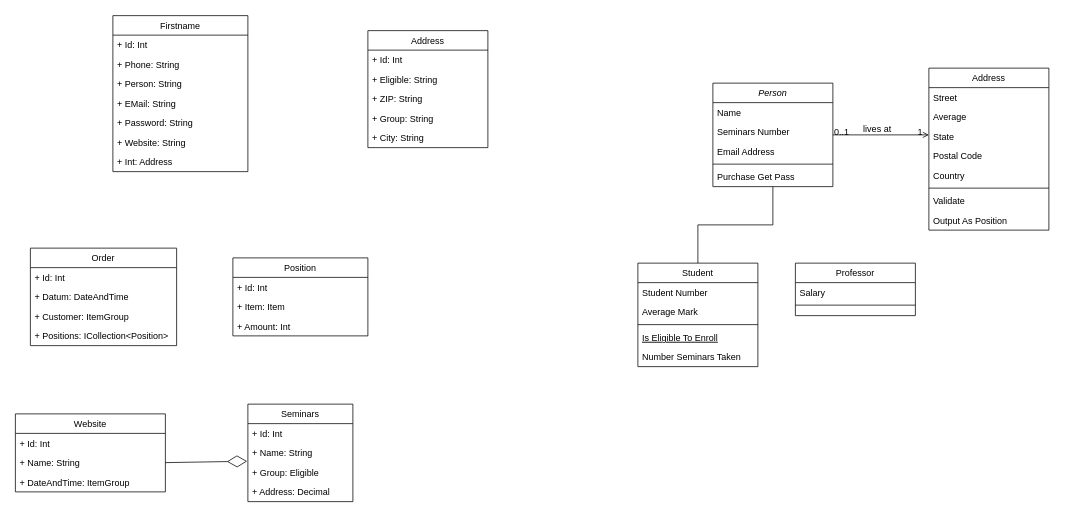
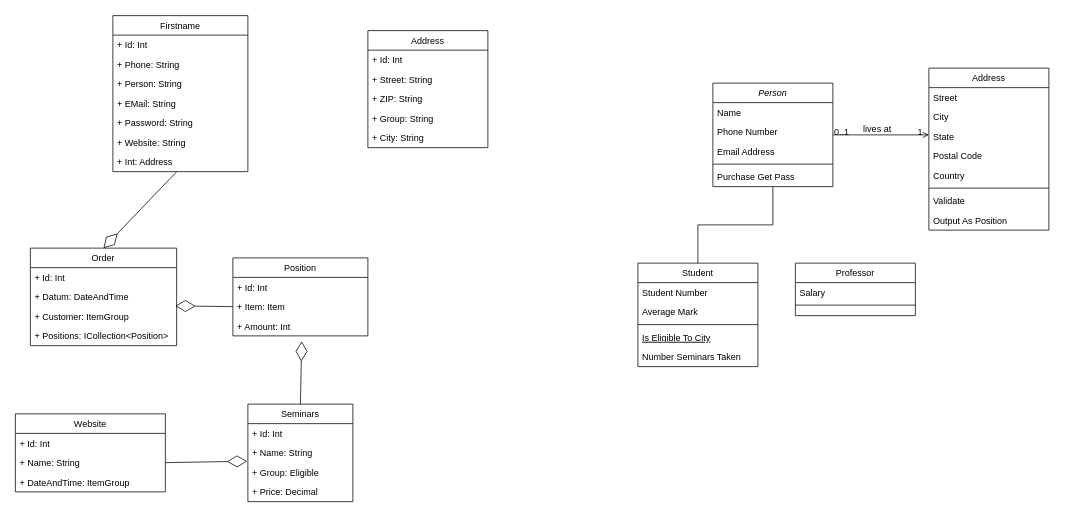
  <mxCell id="0" />
  <mxCell id="1" parent="0" />
  <mxCell id="2" value="Person" style="swimlane;fontStyle=2;align=center;verticalAlign=top;childLayout=stackLayout;horizontal=1;startSize=26;horizontalStack=0;resizeParent=1;resizeLast=0;collapsible=1;marginBottom=0;rounded=0;shadow=0;strokeWidth=1;" parent="1" vertex="1"><mxGeometry x="950" y="110" width="160" height="138" as="geometry"><mxRectangle x="220" y="120" width="160" height="26" as="alternateBounds" /></mxGeometry></mxCell>
  <mxCell id="3" value="Name" style="text;align=left;verticalAlign=top;spacingLeft=4;spacingRight=4;overflow=hidden;rotatable=0;points=[[0,0.5],[1,0.5]];portConstraint=eastwest;" parent="2" vertex="1"><mxGeometry y="26" width="160" height="26" as="geometry" /></mxCell>
- <mxCell id="4" value="Seminars Number" style="text;align=left;verticalAlign=top;spacingLeft=4;spacingRight=4;overflow=hidden;rotatable=0;points=[[0,0.5],[1,0.5]];portConstraint=eastwest;rounded=0;shadow=0;html=0;" parent="2" vertex="1"><mxGeometry y="52" width="160" height="26" as="geometry" /></mxCell>
+ <mxCell id="4" value="Phone Number" style="text;align=left;verticalAlign=top;spacingLeft=4;spacingRight=4;overflow=hidden;rotatable=0;points=[[0,0.5],[1,0.5]];portConstraint=eastwest;rounded=0;shadow=0;html=0;" parent="2" vertex="1"><mxGeometry y="52" width="160" height="26" as="geometry" /></mxCell>
  <mxCell id="5" value="Email Address" style="text;align=left;verticalAlign=top;spacingLeft=4;spacingRight=4;overflow=hidden;rotatable=0;points=[[0,0.5],[1,0.5]];portConstraint=eastwest;rounded=0;shadow=0;html=0;" parent="2" vertex="1"><mxGeometry y="78" width="160" height="26" as="geometry" /></mxCell>
  <mxCell id="6" value="" style="line;html=1;strokeWidth=1;align=left;verticalAlign=middle;spacingTop=-1;spacingLeft=3;spacingRight=3;rotatable=0;labelPosition=right;points=[];portConstraint=eastwest;" parent="2" vertex="1"><mxGeometry y="104" width="160" height="8" as="geometry" /></mxCell>
  <mxCell id="7" value="Purchase Get Pass" style="text;align=left;verticalAlign=top;spacingLeft=4;spacingRight=4;overflow=hidden;rotatable=0;points=[[0,0.5],[1,0.5]];portConstraint=eastwest;" parent="2" vertex="1"><mxGeometry y="112" width="160" height="26" as="geometry" /></mxCell>
  <mxCell id="8" value="Student" style="swimlane;fontStyle=0;align=center;verticalAlign=top;childLayout=stackLayout;horizontal=1;startSize=26;horizontalStack=0;resizeParent=1;resizeLast=0;collapsible=1;marginBottom=0;rounded=0;shadow=0;strokeWidth=1;" parent="1" vertex="1"><mxGeometry x="850" y="350" width="160" height="138" as="geometry"><mxRectangle x="130" y="380" width="160" height="26" as="alternateBounds" /></mxGeometry></mxCell>
  <mxCell id="9" value="Student Number" style="text;align=left;verticalAlign=top;spacingLeft=4;spacingRight=4;overflow=hidden;rotatable=0;points=[[0,0.5],[1,0.5]];portConstraint=eastwest;" parent="8" vertex="1"><mxGeometry y="26" width="160" height="26" as="geometry" /></mxCell>
  <mxCell id="10" value="Average Mark" style="text;align=left;verticalAlign=top;spacingLeft=4;spacingRight=4;overflow=hidden;rotatable=0;points=[[0,0.5],[1,0.5]];portConstraint=eastwest;rounded=0;shadow=0;html=0;" parent="8" vertex="1"><mxGeometry y="52" width="160" height="26" as="geometry" /></mxCell>
  <mxCell id="11" value="" style="line;html=1;strokeWidth=1;align=left;verticalAlign=middle;spacingTop=-1;spacingLeft=3;spacingRight=3;rotatable=0;labelPosition=right;points=[];portConstraint=eastwest;" parent="8" vertex="1"><mxGeometry y="78" width="160" height="8" as="geometry" /></mxCell>
- <mxCell id="12" value="Is Eligible To Enroll" style="text;align=left;verticalAlign=top;spacingLeft=4;spacingRight=4;overflow=hidden;rotatable=0;points=[[0,0.5],[1,0.5]];portConstraint=eastwest;fontStyle=4" parent="8" vertex="1"><mxGeometry y="86" width="160" height="26" as="geometry" /></mxCell>
+ <mxCell id="12" value="Is Eligible To City" style="text;align=left;verticalAlign=top;spacingLeft=4;spacingRight=4;overflow=hidden;rotatable=0;points=[[0,0.5],[1,0.5]];portConstraint=eastwest;fontStyle=4" parent="8" vertex="1"><mxGeometry y="86" width="160" height="26" as="geometry" /></mxCell>
  <mxCell id="13" value="Number Seminars Taken" style="text;align=left;verticalAlign=top;spacingLeft=4;spacingRight=4;overflow=hidden;rotatable=0;points=[[0,0.5],[1,0.5]];portConstraint=eastwest;" parent="8" vertex="1"><mxGeometry y="112" width="160" height="26" as="geometry" /></mxCell>
  <mxCell id="14" value="" style="endArrow=none;endSize=10;endFill=0;shadow=0;strokeWidth=1;rounded=0;edgeStyle=elbowEdgeStyle;elbow=vertical;" parent="1" source="8" target="2" edge="1"><mxGeometry width="160" relative="1" as="geometry"><mxPoint x="930" y="193" as="sourcePoint" /><mxPoint x="930" y="193" as="targetPoint" /></mxGeometry></mxCell>
  <mxCell id="15" value="Professor" style="swimlane;fontStyle=0;align=center;verticalAlign=top;childLayout=stackLayout;horizontal=1;startSize=26;horizontalStack=0;resizeParent=1;resizeLast=0;collapsible=1;marginBottom=0;rounded=0;shadow=0;strokeWidth=1;" parent="1" vertex="1"><mxGeometry x="1060" y="350" width="160" height="70" as="geometry"><mxRectangle x="340" y="380" width="170" height="26" as="alternateBounds" /></mxGeometry></mxCell>
  <mxCell id="16" value="Salary" style="text;align=left;verticalAlign=top;spacingLeft=4;spacingRight=4;overflow=hidden;rotatable=0;points=[[0,0.5],[1,0.5]];portConstraint=eastwest;" parent="15" vertex="1"><mxGeometry y="26" width="160" height="26" as="geometry" /></mxCell>
  <mxCell id="17" value="" style="line;html=1;strokeWidth=1;align=left;verticalAlign=middle;spacingTop=-1;spacingLeft=3;spacingRight=3;rotatable=0;labelPosition=right;points=[];portConstraint=eastwest;" parent="15" vertex="1"><mxGeometry y="52" width="160" height="8" as="geometry" /></mxCell>
  <mxCell id="18" value="Address" style="swimlane;fontStyle=0;align=center;verticalAlign=top;childLayout=stackLayout;horizontal=1;startSize=26;horizontalStack=0;resizeParent=1;resizeLast=0;collapsible=1;marginBottom=0;rounded=0;shadow=0;strokeWidth=1;" parent="1" vertex="1"><mxGeometry x="1238" y="90" width="160" height="216" as="geometry"><mxRectangle x="550" y="140" width="160" height="26" as="alternateBounds" /></mxGeometry></mxCell>
  <mxCell id="19" value="Street" style="text;align=left;verticalAlign=top;spacingLeft=4;spacingRight=4;overflow=hidden;rotatable=0;points=[[0,0.5],[1,0.5]];portConstraint=eastwest;" parent="18" vertex="1"><mxGeometry y="26" width="160" height="26" as="geometry" /></mxCell>
- <mxCell id="20" value="Average" style="text;align=left;verticalAlign=top;spacingLeft=4;spacingRight=4;overflow=hidden;rotatable=0;points=[[0,0.5],[1,0.5]];portConstraint=eastwest;rounded=0;shadow=0;html=0;" parent="18" vertex="1"><mxGeometry y="52" width="160" height="26" as="geometry" /></mxCell>
+ <mxCell id="20" value="City" style="text;align=left;verticalAlign=top;spacingLeft=4;spacingRight=4;overflow=hidden;rotatable=0;points=[[0,0.5],[1,0.5]];portConstraint=eastwest;rounded=0;shadow=0;html=0;" parent="18" vertex="1"><mxGeometry y="52" width="160" height="26" as="geometry" /></mxCell>
  <mxCell id="21" value="State" style="text;align=left;verticalAlign=top;spacingLeft=4;spacingRight=4;overflow=hidden;rotatable=0;points=[[0,0.5],[1,0.5]];portConstraint=eastwest;rounded=0;shadow=0;html=0;" parent="18" vertex="1"><mxGeometry y="78" width="160" height="26" as="geometry" /></mxCell>
  <mxCell id="22" value="Postal Code" style="text;align=left;verticalAlign=top;spacingLeft=4;spacingRight=4;overflow=hidden;rotatable=0;points=[[0,0.5],[1,0.5]];portConstraint=eastwest;rounded=0;shadow=0;html=0;" parent="18" vertex="1"><mxGeometry y="104" width="160" height="26" as="geometry" /></mxCell>
  <mxCell id="23" value="Country" style="text;align=left;verticalAlign=top;spacingLeft=4;spacingRight=4;overflow=hidden;rotatable=0;points=[[0,0.5],[1,0.5]];portConstraint=eastwest;rounded=0;shadow=0;html=0;" parent="18" vertex="1"><mxGeometry y="130" width="160" height="26" as="geometry" /></mxCell>
  <mxCell id="24" value="" style="line;html=1;strokeWidth=1;align=left;verticalAlign=middle;spacingTop=-1;spacingLeft=3;spacingRight=3;rotatable=0;labelPosition=right;points=[];portConstraint=eastwest;" parent="18" vertex="1"><mxGeometry y="156" width="160" height="8" as="geometry" /></mxCell>
  <mxCell id="25" value="Validate" style="text;align=left;verticalAlign=top;spacingLeft=4;spacingRight=4;overflow=hidden;rotatable=0;points=[[0,0.5],[1,0.5]];portConstraint=eastwest;" parent="18" vertex="1"><mxGeometry y="164" width="160" height="26" as="geometry" /></mxCell>
  <mxCell id="26" value="Output As Position" style="text;align=left;verticalAlign=top;spacingLeft=4;spacingRight=4;overflow=hidden;rotatable=0;points=[[0,0.5],[1,0.5]];portConstraint=eastwest;" parent="18" vertex="1"><mxGeometry y="190" width="160" height="26" as="geometry" /></mxCell>
  <mxCell id="27" value="" style="endArrow=open;shadow=0;strokeWidth=1;rounded=0;endFill=1;edgeStyle=elbowEdgeStyle;elbow=vertical;" parent="1" source="2" target="18" edge="1"><mxGeometry x="0.5" y="41" relative="1" as="geometry"><mxPoint x="1110" y="182" as="sourcePoint" /><mxPoint x="1270" y="182" as="targetPoint" /><mxPoint x="-40" y="32" as="offset" /></mxGeometry></mxCell>
  <mxCell id="28" value="0..1" style="resizable=0;align=left;verticalAlign=bottom;labelBackgroundColor=none;fontSize=12;" parent="27" connectable="0" vertex="1"><mxGeometry x="-1" relative="1" as="geometry"><mxPoint y="4" as="offset" /></mxGeometry></mxCell>
  <mxCell id="29" value="1" style="resizable=0;align=right;verticalAlign=bottom;labelBackgroundColor=none;fontSize=12;" parent="27" connectable="0" vertex="1"><mxGeometry x="1" relative="1" as="geometry"><mxPoint x="-7" y="4" as="offset" /></mxGeometry></mxCell>
  <mxCell id="30" value="lives at" style="text;html=1;resizable=0;points=[];;align=center;verticalAlign=middle;labelBackgroundColor=none;rounded=0;shadow=0;strokeWidth=1;fontSize=12;" parent="27" vertex="1" connectable="0"><mxGeometry x="0.5" y="49" relative="1" as="geometry"><mxPoint x="-38" y="40" as="offset" /></mxGeometry></mxCell>
  <mxCell id="31" value="Firstname" style="swimlane;fontStyle=0;align=center;verticalAlign=top;childLayout=stackLayout;horizontal=1;startSize=26;horizontalStack=0;resizeParent=1;resizeParentMax=0;resizeLast=0;collapsible=1;marginBottom=0;" vertex="1" parent="1"><mxGeometry x="150" y="20" width="180" height="208" as="geometry" /></mxCell>
  <mxCell id="32" value="+ Id: Int&#10;" style="text;strokeColor=none;fillColor=none;align=left;verticalAlign=top;spacingLeft=4;spacingRight=4;overflow=hidden;rotatable=0;points=[[0,0.5],[1,0.5]];portConstraint=eastwest;" vertex="1" parent="31"><mxGeometry y="26" width="180" height="26" as="geometry" /></mxCell>
  <mxCell id="33" value="+ Phone: String" style="text;strokeColor=none;fillColor=none;align=left;verticalAlign=top;spacingLeft=4;spacingRight=4;overflow=hidden;rotatable=0;points=[[0,0.5],[1,0.5]];portConstraint=eastwest;" vertex="1" parent="31"><mxGeometry y="52" width="180" height="26" as="geometry" /></mxCell>
  <mxCell id="34" value="+ Person: String" style="text;strokeColor=none;fillColor=none;align=left;verticalAlign=top;spacingLeft=4;spacingRight=4;overflow=hidden;rotatable=0;points=[[0,0.5],[1,0.5]];portConstraint=eastwest;" vertex="1" parent="31"><mxGeometry y="78" width="180" height="26" as="geometry" /></mxCell>
  <mxCell id="35" value="+ EMail: String" style="text;strokeColor=none;fillColor=none;align=left;verticalAlign=top;spacingLeft=4;spacingRight=4;overflow=hidden;rotatable=0;points=[[0,0.5],[1,0.5]];portConstraint=eastwest;" vertex="1" parent="31"><mxGeometry y="104" width="180" height="26" as="geometry" /></mxCell>
  <mxCell id="36" value="+ Password: String" style="text;strokeColor=none;fillColor=none;align=left;verticalAlign=top;spacingLeft=4;spacingRight=4;overflow=hidden;rotatable=0;points=[[0,0.5],[1,0.5]];portConstraint=eastwest;" vertex="1" parent="31"><mxGeometry y="130" width="180" height="26" as="geometry" /></mxCell>
  <mxCell id="37" value="+ Website: String" style="text;strokeColor=none;fillColor=none;align=left;verticalAlign=top;spacingLeft=4;spacingRight=4;overflow=hidden;rotatable=0;points=[[0,0.5],[1,0.5]];portConstraint=eastwest;" vertex="1" parent="31"><mxGeometry y="156" width="180" height="26" as="geometry" /></mxCell>
  <mxCell id="38" value="+ Int: Address" style="text;strokeColor=none;fillColor=none;align=left;verticalAlign=top;spacingLeft=4;spacingRight=4;overflow=hidden;rotatable=0;points=[[0,0.5],[1,0.5]];portConstraint=eastwest;" vertex="1" parent="31"><mxGeometry y="182" width="180" height="26" as="geometry" /></mxCell>
  <mxCell id="39" value="Address" style="swimlane;fontStyle=0;childLayout=stackLayout;horizontal=1;startSize=26;fillColor=none;horizontalStack=0;resizeParent=1;resizeParentMax=0;resizeLast=0;collapsible=1;marginBottom=0;" vertex="1" parent="1"><mxGeometry x="490" y="40" width="160" height="156" as="geometry" /></mxCell>
  <mxCell id="40" value="+ Id: Int&#10;" style="text;strokeColor=none;fillColor=none;align=left;verticalAlign=top;spacingLeft=4;spacingRight=4;overflow=hidden;rotatable=0;points=[[0,0.5],[1,0.5]];portConstraint=eastwest;" vertex="1" parent="39"><mxGeometry y="26" width="160" height="26" as="geometry" /></mxCell>
- <mxCell id="41" value="+ Eligible: String" style="text;strokeColor=none;fillColor=none;align=left;verticalAlign=top;spacingLeft=4;spacingRight=4;overflow=hidden;rotatable=0;points=[[0,0.5],[1,0.5]];portConstraint=eastwest;" vertex="1" parent="39"><mxGeometry y="52" width="160" height="26" as="geometry" /></mxCell>
+ <mxCell id="41" value="+ Street: String" style="text;strokeColor=none;fillColor=none;align=left;verticalAlign=top;spacingLeft=4;spacingRight=4;overflow=hidden;rotatable=0;points=[[0,0.5],[1,0.5]];portConstraint=eastwest;" vertex="1" parent="39"><mxGeometry y="52" width="160" height="26" as="geometry" /></mxCell>
  <mxCell id="42" value="+ ZIP: String" style="text;strokeColor=none;fillColor=none;align=left;verticalAlign=top;spacingLeft=4;spacingRight=4;overflow=hidden;rotatable=0;points=[[0,0.5],[1,0.5]];portConstraint=eastwest;" vertex="1" parent="39"><mxGeometry y="78" width="160" height="26" as="geometry" /></mxCell>
  <mxCell id="43" value="+ Group: String" style="text;strokeColor=none;fillColor=none;align=left;verticalAlign=top;spacingLeft=4;spacingRight=4;overflow=hidden;rotatable=0;points=[[0,0.5],[1,0.5]];portConstraint=eastwest;labelBackgroundColor=none;" vertex="1" parent="39"><mxGeometry y="104" width="160" height="26" as="geometry" /></mxCell>
  <mxCell id="44" value="+ City: String" style="text;strokeColor=none;fillColor=none;align=left;verticalAlign=top;spacingLeft=4;spacingRight=4;overflow=hidden;rotatable=0;points=[[0,0.5],[1,0.5]];portConstraint=eastwest;" vertex="1" parent="39"><mxGeometry y="130" width="160" height="26" as="geometry" /></mxCell>
  <mxCell id="45" value="Order" style="swimlane;fontStyle=0;childLayout=stackLayout;horizontal=1;startSize=26;fillColor=none;horizontalStack=0;resizeParent=1;resizeParentMax=0;resizeLast=0;collapsible=1;marginBottom=0;labelBackgroundColor=none;" vertex="1" parent="1"><mxGeometry x="40" y="330" width="195" height="130" as="geometry" /></mxCell>
  <mxCell id="46" value="+ Id: Int" style="text;strokeColor=none;fillColor=none;align=left;verticalAlign=top;spacingLeft=4;spacingRight=4;overflow=hidden;rotatable=0;points=[[0,0.5],[1,0.5]];portConstraint=eastwest;labelBackgroundColor=none;" vertex="1" parent="45"><mxGeometry y="26" width="195" height="26" as="geometry" /></mxCell>
  <mxCell id="47" value="+ Datum: DateAndTime" style="text;strokeColor=none;fillColor=none;align=left;verticalAlign=top;spacingLeft=4;spacingRight=4;overflow=hidden;rotatable=0;points=[[0,0.5],[1,0.5]];portConstraint=eastwest;labelBackgroundColor=none;" vertex="1" parent="45"><mxGeometry y="52" width="195" height="26" as="geometry" /></mxCell>
  <mxCell id="48" value="+ Customer: ItemGroup" style="text;strokeColor=none;fillColor=none;align=left;verticalAlign=top;spacingLeft=4;spacingRight=4;overflow=hidden;rotatable=0;points=[[0,0.5],[1,0.5]];portConstraint=eastwest;labelBackgroundColor=none;" vertex="1" parent="45"><mxGeometry y="78" width="195" height="26" as="geometry" /></mxCell>
  <mxCell id="49" value="+ Positions: ICollection&lt;Position&gt;" style="text;strokeColor=none;fillColor=none;align=left;verticalAlign=top;spacingLeft=4;spacingRight=4;overflow=hidden;rotatable=0;points=[[0,0.5],[1,0.5]];portConstraint=eastwest;labelBackgroundColor=none;" vertex="1" parent="45"><mxGeometry y="104" width="195" height="26" as="geometry" /></mxCell>
  <mxCell id="50" value="Position" style="swimlane;fontStyle=0;childLayout=stackLayout;horizontal=1;startSize=26;fillColor=none;horizontalStack=0;resizeParent=1;resizeParentMax=0;resizeLast=0;collapsible=1;marginBottom=0;labelBackgroundColor=none;" vertex="1" parent="1"><mxGeometry x="310" y="343" width="180" height="104" as="geometry" /></mxCell>
  <mxCell id="51" value="+ Id: Int" style="text;strokeColor=none;fillColor=none;align=left;verticalAlign=top;spacingLeft=4;spacingRight=4;overflow=hidden;rotatable=0;points=[[0,0.5],[1,0.5]];portConstraint=eastwest;labelBackgroundColor=none;" vertex="1" parent="50"><mxGeometry y="26" width="180" height="26" as="geometry" /></mxCell>
  <mxCell id="52" value="+ Item: Item " style="text;strokeColor=none;fillColor=none;align=left;verticalAlign=top;spacingLeft=4;spacingRight=4;overflow=hidden;rotatable=0;points=[[0,0.5],[1,0.5]];portConstraint=eastwest;labelBackgroundColor=none;" vertex="1" parent="50"><mxGeometry y="52" width="180" height="26" as="geometry" /></mxCell>
  <mxCell id="53" value="+ Amount: Int" style="text;strokeColor=none;fillColor=none;align=left;verticalAlign=top;spacingLeft=4;spacingRight=4;overflow=hidden;rotatable=0;points=[[0,0.5],[1,0.5]];portConstraint=eastwest;labelBackgroundColor=none;" vertex="1" parent="50"><mxGeometry y="78" width="180" height="26" as="geometry" /></mxCell>
  <mxCell id="54" value="Seminars" style="swimlane;fontStyle=0;childLayout=stackLayout;horizontal=1;startSize=26;fillColor=none;horizontalStack=0;resizeParent=1;resizeParentMax=0;resizeLast=0;collapsible=1;marginBottom=0;labelBackgroundColor=none;" vertex="1" parent="1"><mxGeometry x="330" y="538" width="140" height="130" as="geometry" /></mxCell>
  <mxCell id="55" value="+ Id: Int" style="text;strokeColor=none;fillColor=none;align=left;verticalAlign=top;spacingLeft=4;spacingRight=4;overflow=hidden;rotatable=0;points=[[0,0.5],[1,0.5]];portConstraint=eastwest;labelBackgroundColor=none;" vertex="1" parent="54"><mxGeometry y="26" width="140" height="26" as="geometry" /></mxCell>
  <mxCell id="56" value="+ Name: String" style="text;strokeColor=none;fillColor=none;align=left;verticalAlign=top;spacingLeft=4;spacingRight=4;overflow=hidden;rotatable=0;points=[[0,0.5],[1,0.5]];portConstraint=eastwest;labelBackgroundColor=none;" vertex="1" parent="54"><mxGeometry y="52" width="140" height="26" as="geometry" /></mxCell>
  <mxCell id="57" value="+ Group: Eligible" style="text;strokeColor=none;fillColor=none;align=left;verticalAlign=top;spacingLeft=4;spacingRight=4;overflow=hidden;rotatable=0;points=[[0,0.5],[1,0.5]];portConstraint=eastwest;labelBackgroundColor=none;" vertex="1" parent="54"><mxGeometry y="78" width="140" height="26" as="geometry" /></mxCell>
- <mxCell id="58" value="+ Address: Decimal" style="text;strokeColor=none;fillColor=none;align=left;verticalAlign=top;spacingLeft=4;spacingRight=4;overflow=hidden;rotatable=0;points=[[0,0.5],[1,0.5]];portConstraint=eastwest;labelBackgroundColor=none;" vertex="1" parent="54"><mxGeometry y="104" width="140" height="26" as="geometry" /></mxCell>
+ <mxCell id="58" value="+ Price: Decimal" style="text;strokeColor=none;fillColor=none;align=left;verticalAlign=top;spacingLeft=4;spacingRight=4;overflow=hidden;rotatable=0;points=[[0,0.5],[1,0.5]];portConstraint=eastwest;labelBackgroundColor=none;" vertex="1" parent="54"><mxGeometry y="104" width="140" height="26" as="geometry" /></mxCell>
  <mxCell id="59" value="Website" style="swimlane;fontStyle=0;childLayout=stackLayout;horizontal=1;startSize=26;fillColor=none;horizontalStack=0;resizeParent=1;resizeParentMax=0;resizeLast=0;collapsible=1;marginBottom=0;labelBackgroundColor=none;" vertex="1" parent="1"><mxGeometry x="20" y="551" width="200" height="104" as="geometry" /></mxCell>
  <mxCell id="60" value="+ Id: Int" style="text;strokeColor=none;fillColor=none;align=left;verticalAlign=top;spacingLeft=4;spacingRight=4;overflow=hidden;rotatable=0;points=[[0,0.5],[1,0.5]];portConstraint=eastwest;" vertex="1" parent="59"><mxGeometry y="26" width="200" height="26" as="geometry" /></mxCell>
  <mxCell id="61" value="+ Name: String" style="text;strokeColor=none;fillColor=none;align=left;verticalAlign=top;spacingLeft=4;spacingRight=4;overflow=hidden;rotatable=0;points=[[0,0.5],[1,0.5]];portConstraint=eastwest;labelBackgroundColor=none;" vertex="1" parent="59"><mxGeometry y="52" width="200" height="26" as="geometry" /></mxCell>
  <mxCell id="62" value="+ DateAndTime: ItemGroup" style="text;strokeColor=none;fillColor=none;align=left;verticalAlign=top;spacingLeft=4;spacingRight=4;overflow=hidden;rotatable=0;points=[[0,0.5],[1,0.5]];portConstraint=eastwest;labelBackgroundColor=none;" vertex="1" parent="59"><mxGeometry y="78" width="200" height="26" as="geometry" /></mxCell>
+ <mxCell id="63" value="" style="endArrow=diamondThin;endFill=0;endSize=24;html=1;rounded=0;exitX=0.471;exitY=1.016;exitDx=0;exitDy=0;exitPerimeter=0;entryX=0.5;entryY=0;entryDx=0;entryDy=0;" edge="1" parent="1" source="38" target="45"><mxGeometry width="160" relative="1" as="geometry"><mxPoint x="135" y="257.94" as="sourcePoint" /><mxPoint x="-10" y="240.002" as="targetPoint" /></mxGeometry></mxCell>
+ <mxCell id="64" value="" style="endArrow=diamondThin;endFill=0;endSize=24;html=1;rounded=0;entryX=0.991;entryY=-0.038;entryDx=0;entryDy=0;exitX=0;exitY=0.5;exitDx=0;exitDy=0;entryPerimeter=0;" edge="1" parent="1" source="52" target="48"><mxGeometry width="160" relative="1" as="geometry"><mxPoint x="330" y="546" as="sourcePoint" /><mxPoint x="515" y="520" as="targetPoint" /></mxGeometry></mxCell>
+ <mxCell id="65" value="" style="endArrow=diamondThin;endFill=0;endSize=24;html=1;rounded=0;exitX=0.5;exitY=0;exitDx=0;exitDy=0;entryX=0.51;entryY=1.275;entryDx=0;entryDy=0;entryPerimeter=0;" edge="1" parent="1" source="54" target="53"><mxGeometry width="160" relative="1" as="geometry"><mxPoint x="495" y="635.169" as="sourcePoint" /><mxPoint x="630" y="647.068" as="targetPoint" /></mxGeometry></mxCell>
  <mxCell id="66" value="" style="endArrow=diamondThin;endFill=0;endSize=24;html=1;rounded=0;exitX=1;exitY=0.5;exitDx=0;exitDy=0;entryX=-0.007;entryY=-0.071;entryDx=0;entryDy=0;entryPerimeter=0;" edge="1" parent="1" source="61" target="57"><mxGeometry width="160" relative="1" as="geometry"><mxPoint x="150" y="645.467" as="sourcePoint" /><mxPoint x="355" y="652.573" as="targetPoint" /></mxGeometry></mxCell>
